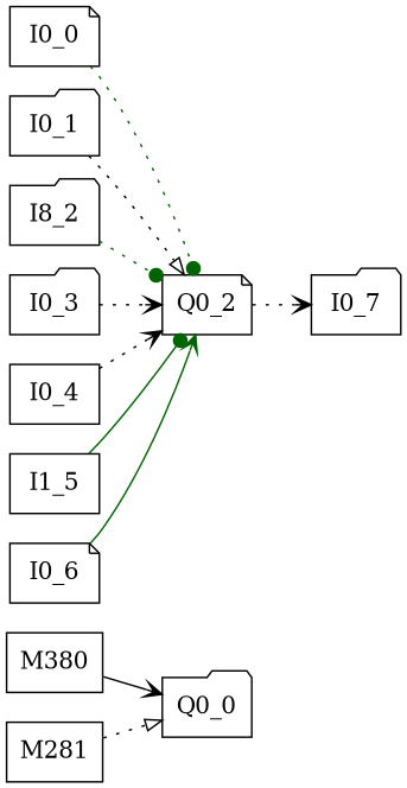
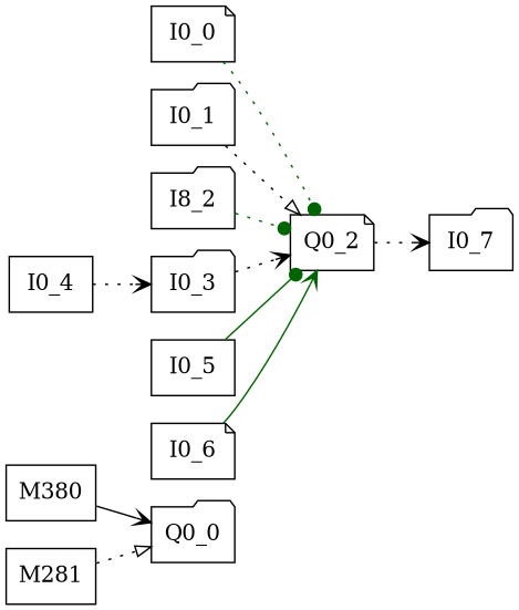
  digraph {
    rankdir=LR
    node [shape=folder]
    edge [arrowhead=vee color=black style=dotted]
    n1 [label=M380 shape=box]
    Q0_0
    M281 [shape=box]
    I0_0 [shape=note]
    Q0_2 [shape=note]
    I0_7
    I0_1
    n8 [label=I8_2]
    I0_3
    I0_4 [shape=box]
-   I0_5 [shape=box label=I1_5]
+   I0_5 [shape=box]
    I0_6 [shape=note]
    n1 -> Q0_0 [style=solid]
    M281 -> Q0_0 [arrowhead=onormal]
    I0_0 -> Q0_2 [arrowhead=dot color=darkgreen]
    Q0_2 -> I0_7
    I0_1 -> Q0_2 [arrowhead=onormal]
    n8 -> Q0_2 [arrowhead=dot color=darkgreen]
    I0_3 -> Q0_2
-   I0_4 -> Q0_2
+   I0_4 -> I0_3
    I0_5 -> Q0_2 [arrowhead=dot color=darkgreen style=solid]
    I0_6 -> Q0_2 [color=darkgreen style=solid]
  }
